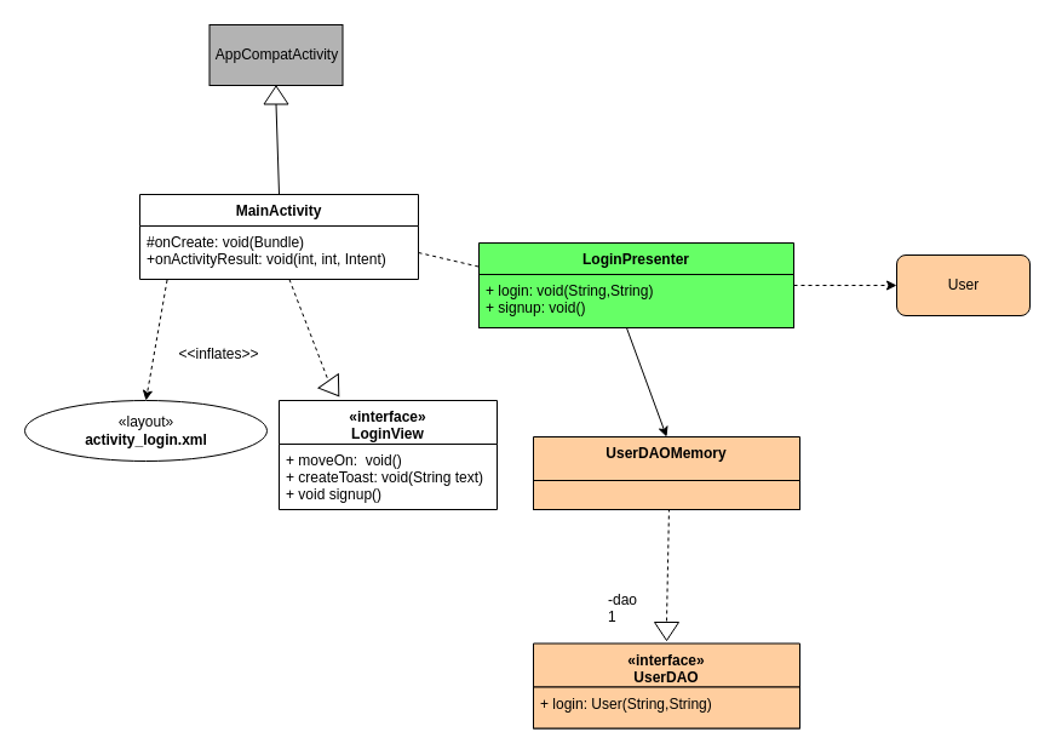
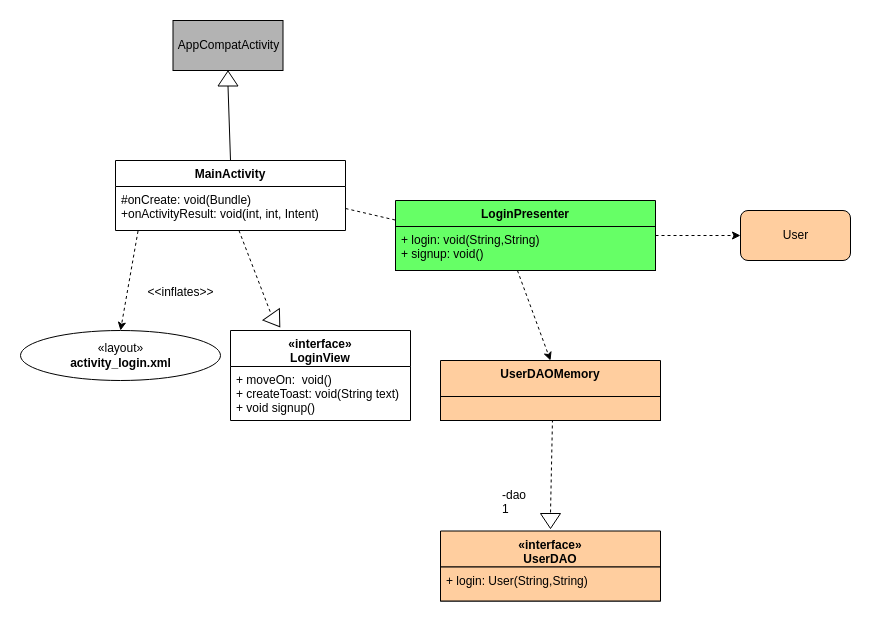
  <mxCell id="0" />
  <mxCell id="1" parent="0" />
  <mxCell id="2" value="AppCompatActivity" style="html=1;fillColor=#B3B3B3;strokeColor=#000000;" parent="1" vertex="1"><mxGeometry x="172.5" y="20" width="110" height="50" as="geometry" /></mxCell>
  <mxCell id="3" value="" style="triangle;whiteSpace=wrap;html=1;strokeColor=#000000;fillColor=#FFFFFF;rotation=-90;" parent="1" vertex="1"><mxGeometry x="220" y="68" width="15" height="20" as="geometry" /></mxCell>
  <mxCell id="4" value="" style="endArrow=none;html=1;entryX=0;entryY=0.5;entryDx=0;entryDy=0;exitX=0.5;exitY=0;exitDx=0;exitDy=0;" parent="1" source="10" target="3" edge="1"><mxGeometry width="50" height="50" relative="1" as="geometry"><mxPoint x="227.5" y="170" as="sourcePoint" /><mxPoint x="262.5" y="120" as="targetPoint" /></mxGeometry></mxCell>
  <mxCell id="5" value="" style="endArrow=classic;html=1;exitX=0.098;exitY=1.011;exitDx=0;exitDy=0;exitPerimeter=0;dashed=1;entryX=0.5;entryY=0;entryDx=0;entryDy=0;" parent="1" source="11" target="6" edge="1"><mxGeometry width="50" height="50" relative="1" as="geometry"><mxPoint x="152.5" y="340" as="sourcePoint" /><mxPoint x="122.5" y="330" as="targetPoint" /></mxGeometry></mxCell>
  <mxCell id="6" value="«layout»&lt;br&gt;&lt;b&gt;activity_login.xml&lt;/b&gt;" style="ellipse;html=1;strokeColor=#000000;fillColor=#FFFFFF;" parent="1" vertex="1"><mxGeometry x="20" y="330" width="200" height="50" as="geometry" /></mxCell>
  <mxCell id="7" value="" style="triangle;whiteSpace=wrap;html=1;strokeColor=#000000;fillColor=#FFFFFF;rotation=55;" parent="1" vertex="1"><mxGeometry x="267.5" y="310" width="15" height="20" as="geometry" /></mxCell>
  <mxCell id="8" value="" style="endArrow=none;html=1;entryX=0;entryY=0.5;entryDx=0;entryDy=0;dashed=1;" parent="1" source="11" target="7" edge="1"><mxGeometry width="50" height="50" relative="1" as="geometry"><mxPoint x="242.5" y="302.432" as="sourcePoint" /><mxPoint x="272.5" y="310" as="targetPoint" /></mxGeometry></mxCell>
  <mxCell id="9" value="" style="endArrow=classic;html=1;exitX=1;exitY=0.5;exitDx=0;exitDy=0;dashed=1;entryX=0.004;entryY=0.863;entryDx=0;entryDy=0;entryPerimeter=0;" parent="1" source="11" edge="1"><mxGeometry width="50" height="50" relative="1" as="geometry"><mxPoint x="405.68" y="220.004" as="sourcePoint" /><mxPoint x="433.14" y="228.438" as="targetPoint" /></mxGeometry></mxCell>
  <mxCell id="10" value="MainActivity" style="swimlane;fontStyle=1;align=center;verticalAlign=top;childLayout=stackLayout;horizontal=1;startSize=26;horizontalStack=0;resizeParent=1;resizeParentMax=0;resizeLast=0;collapsible=1;marginBottom=0;strokeColor=#000000;fillColor=#FFFFFF;" parent="1" vertex="1"><mxGeometry x="115" y="160" width="230" height="70" as="geometry" /></mxCell>
  <mxCell id="11" value="#onCreate: void(Bundle)&#10;+onActivityResult: void(int, int, Intent)" style="text;strokeColor=none;fillColor=none;align=left;verticalAlign=top;spacingLeft=4;spacingRight=4;overflow=hidden;rotatable=0;points=[[0,0.5],[1,0.5]];portConstraint=eastwest;" parent="10" vertex="1"><mxGeometry y="26" width="230" height="44" as="geometry" /></mxCell>
- <mxCell id="12" value="" style="endArrow=classic;html=1;exitX=0.469;exitY=1;exitDx=0;exitDy=0;exitPerimeter=0;entryX=0.5;entryY=0;entryDx=0;entryDy=0;" parent="1" source="20" target="21" edge="1"><mxGeometry width="50" height="50" relative="1" as="geometry"><mxPoint x="406.56" y="320" as="sourcePoint" /><mxPoint x="372.5" y="420" as="targetPoint" /></mxGeometry></mxCell>
+ <mxCell id="12" value="" style="endArrow=classic;html=1;exitX=0.469;exitY=1;exitDx=0;exitDy=0;exitPerimeter=0;entryX=0.5;entryY=0;entryDx=0;entryDy=0;dashed=1;" parent="1" source="20" target="21" edge="1"><mxGeometry width="50" height="50" relative="1" as="geometry"><mxPoint x="406.56" y="320" as="sourcePoint" /><mxPoint x="372.5" y="420" as="targetPoint" /></mxGeometry></mxCell>
  <mxCell id="13" value="" style="endArrow=classic;html=1;exitX=1;exitY=0.5;exitDx=0;exitDy=0;dashed=1;entryX=0;entryY=0.5;entryDx=0;entryDy=0;" parent="1" source="19" target="14" edge="1"><mxGeometry width="50" height="50" relative="1" as="geometry"><mxPoint x="622.5" y="212.28" as="sourcePoint" /><mxPoint x="692.5" y="190" as="targetPoint" /></mxGeometry></mxCell>
  <mxCell id="14" value="User" style="html=1;strokeColor=#000000;fillColor=#FFCE9F;gradientColor=none;rounded=1;" parent="1" vertex="1"><mxGeometry x="740" y="210" width="110" height="50" as="geometry" /></mxCell>
  <mxCell id="15" value="" style="triangle;whiteSpace=wrap;html=1;strokeColor=#000000;fillColor=#FFFFFF;rotation=90;" parent="1" vertex="1"><mxGeometry x="542.5" y="510.51" width="15" height="20" as="geometry" /></mxCell>
  <mxCell id="16" value="" style="endArrow=none;html=1;entryX=0;entryY=0.5;entryDx=0;entryDy=0;dashed=1;exitX=0.509;exitY=0.958;exitDx=0;exitDy=0;exitPerimeter=0;" parent="1" source="22" target="15" edge="1"><mxGeometry width="50" height="50" relative="1" as="geometry"><mxPoint x="364.064" y="570" as="sourcePoint" /><mxPoint x="397.5" y="640" as="targetPoint" /></mxGeometry></mxCell>
  <mxCell id="17" value="&amp;lt;&amp;lt;inflates&amp;gt;&amp;gt;" style="text;html=1;align=center;verticalAlign=middle;resizable=0;points=[];autosize=1;" parent="1" vertex="1"><mxGeometry x="140" y="282" width="80" height="20" as="geometry" /></mxCell>
  <mxCell id="18" value="-dao&lt;br&gt;1" style="text;html=1;" parent="1" vertex="1"><mxGeometry x="500" y="480.51" width="50" height="30" as="geometry" /></mxCell>
  <mxCell id="19" value="LoginPresenter" style="swimlane;fontStyle=1;align=center;verticalAlign=top;childLayout=stackLayout;horizontal=1;startSize=26;horizontalStack=0;resizeParent=1;resizeParentMax=0;resizeLast=0;collapsible=1;marginBottom=0;strokeColor=#000000;fillColor=#66FF66;gradientColor=none;" parent="1" vertex="1"><mxGeometry x="395" y="200" width="260" height="70" as="geometry" /></mxCell>
  <mxCell id="20" value="+ login: void(String,String)&#10;+ signup: void()" style="text;strokeColor=#000000;fillColor=#66FF66;align=left;verticalAlign=top;spacingLeft=4;spacingRight=4;overflow=hidden;rotatable=0;points=[[0,0.5],[1,0.5]];portConstraint=eastwest;gradientColor=none;" parent="19" vertex="1"><mxGeometry y="26" width="260" height="44" as="geometry" /></mxCell>
  <mxCell id="21" value="UserDAOMemory&#10;" style="swimlane;fontStyle=1;align=center;verticalAlign=top;childLayout=stackLayout;horizontal=1;startSize=36;horizontalStack=0;resizeParent=1;resizeParentMax=0;resizeLast=0;collapsible=1;marginBottom=0;strokeColor=#000000;fillColor=#FFCE9F;gradientColor=none;" parent="1" vertex="1"><mxGeometry x="440" y="360" width="220" height="60" as="geometry"><mxRectangle x="360" y="590" width="120" height="70" as="alternateBounds" /></mxGeometry></mxCell>
  <mxCell id="22" value="" style="text;strokeColor=#000000;fillColor=#FFCE9F;align=left;verticalAlign=top;spacingLeft=4;spacingRight=4;overflow=hidden;rotatable=0;points=[[0,0.5],[1,0.5]];portConstraint=eastwest;" parent="21" vertex="1"><mxGeometry y="36" width="220" height="24" as="geometry" /></mxCell>
  <mxCell id="23" value="«interface»&#10;UserDAO&#10;" style="swimlane;fontStyle=1;align=center;verticalAlign=top;childLayout=stackLayout;horizontal=1;startSize=36;horizontalStack=0;resizeParent=1;resizeParentMax=0;resizeLast=0;collapsible=1;marginBottom=0;strokeColor=#000000;fillColor=#FFCE9F;gradientColor=none;" parent="1" vertex="1"><mxGeometry x="440" y="530.51" width="220" height="70" as="geometry"><mxRectangle x="360" y="590" width="120" height="70" as="alternateBounds" /></mxGeometry></mxCell>
  <mxCell id="24" value="+ login: User(String,String)&#10;" style="text;strokeColor=#000000;fillColor=#FFCE9F;align=left;verticalAlign=top;spacingLeft=4;spacingRight=4;overflow=hidden;rotatable=0;points=[[0,0.5],[1,0.5]];portConstraint=eastwest;" parent="23" vertex="1"><mxGeometry y="36" width="220" height="34" as="geometry" /></mxCell>
  <mxCell id="25" value="«interface»&#10;LoginView&#10;" style="swimlane;fontStyle=1;align=center;verticalAlign=top;childLayout=stackLayout;horizontal=1;startSize=36;horizontalStack=0;resizeParent=1;resizeParentMax=0;resizeLast=0;collapsible=1;marginBottom=0;" parent="1" vertex="1"><mxGeometry x="230" y="330" width="180" height="90" as="geometry"><mxRectangle x="360" y="590" width="120" height="70" as="alternateBounds" /></mxGeometry></mxCell>
  <mxCell id="26" value="+ moveOn:  void()&#10;+ createToast: void(String text)&#10;+ void signup()&#10;&#10;" style="text;align=left;verticalAlign=top;spacingLeft=4;spacingRight=4;overflow=hidden;rotatable=0;points=[[0,0.5],[1,0.5]];portConstraint=eastwest;" parent="25" vertex="1"><mxGeometry y="36" width="180" height="54" as="geometry" /></mxCell>
